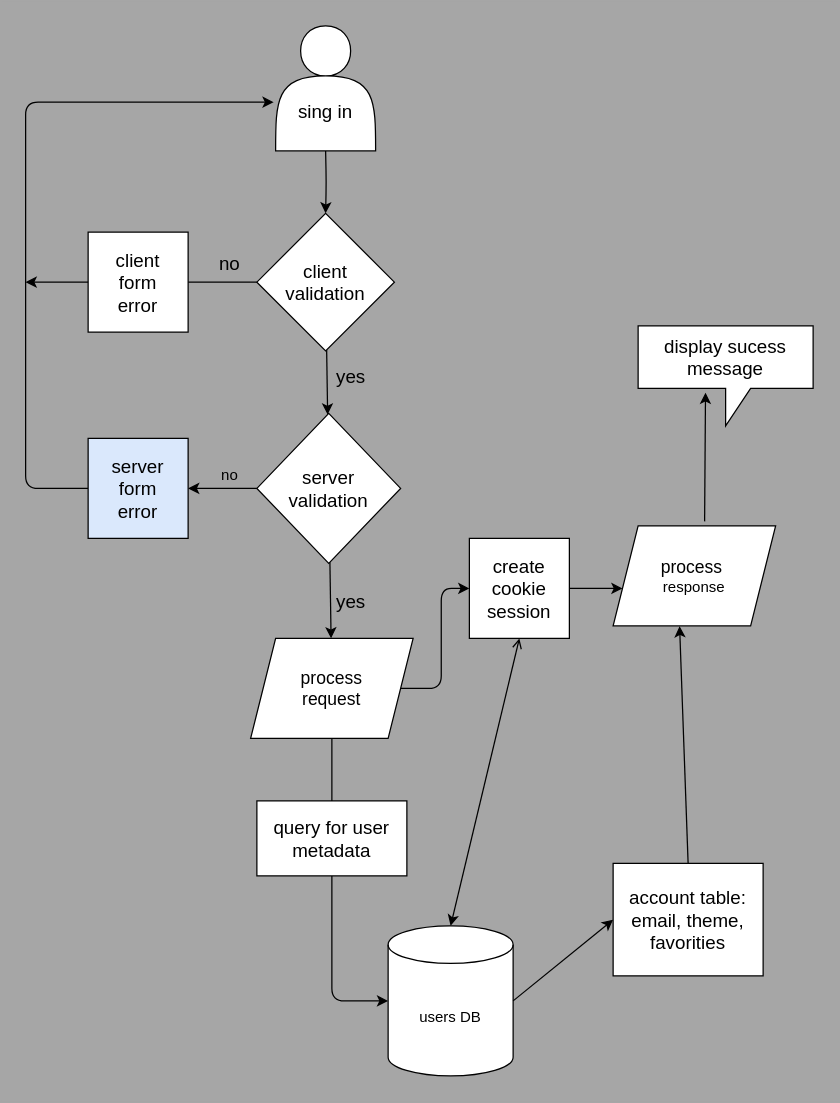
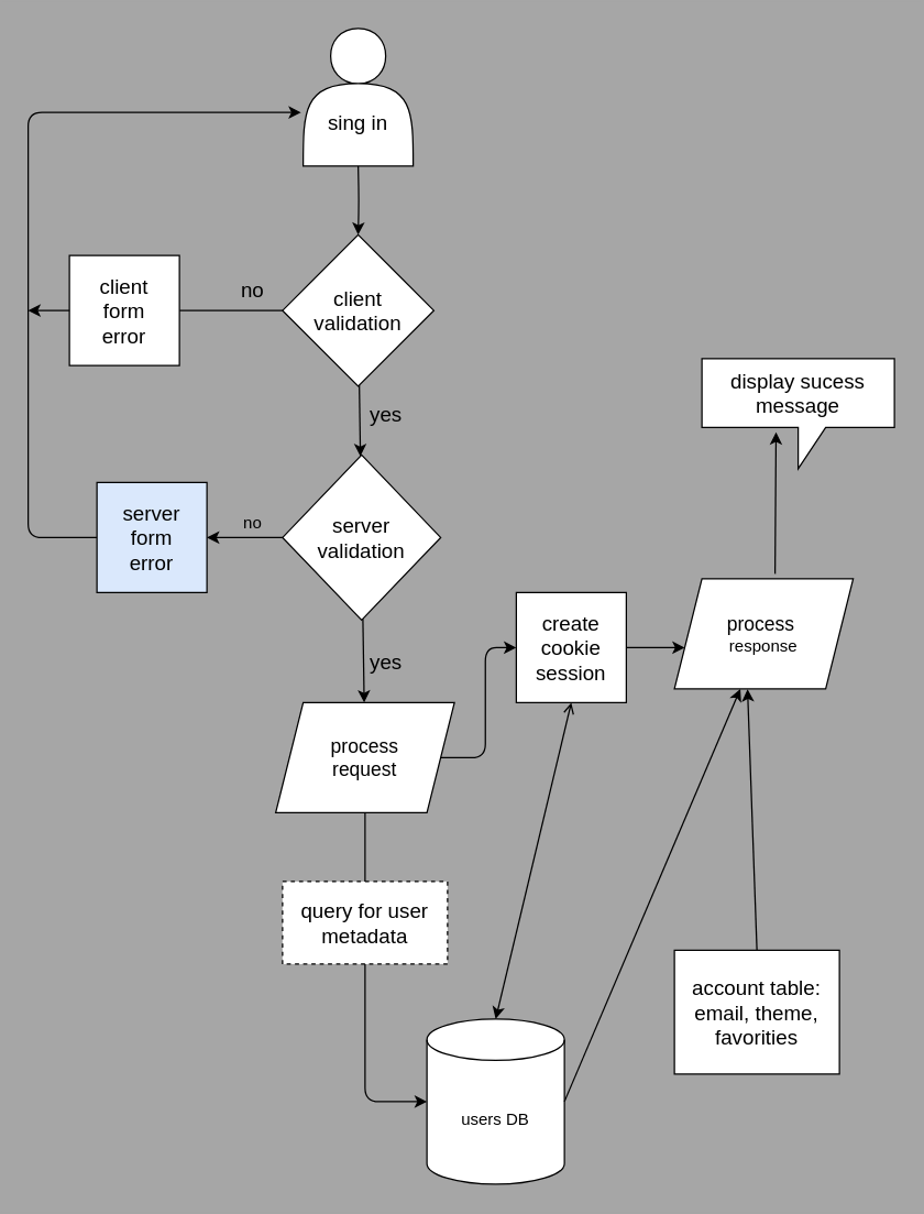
  <mxCell id="0" />
  <mxCell id="1" parent="0" />
  <mxCell id="2" value="" style="edgeStyle=orthogonalEdgeStyle;html=1;" parent="1" target="5" edge="1"><mxGeometry relative="1" as="geometry"><mxPoint x="260" y="120" as="sourcePoint" /></mxGeometry></mxCell>
  <mxCell id="3" value="" style="edgeStyle=none;html=1;" parent="1" source="5" target="9" edge="1"><mxGeometry relative="1" as="geometry" /></mxCell>
  <mxCell id="4" value="" style="edgeStyle=orthogonalEdgeStyle;html=1;endArrow=none;" parent="1" source="5" target="17" edge="1"><mxGeometry relative="1" as="geometry" /></mxCell>
  <mxCell id="5" value="&lt;font style=&quot;font-size: 15px&quot;&gt;client &lt;br&gt;validation&lt;/font&gt;" style="rhombus;whiteSpace=wrap;html=1;" parent="1" vertex="1"><mxGeometry x="205" y="170" width="110" height="110" as="geometry" /></mxCell>
  <mxCell id="6" value="&lt;font style=&quot;font-size: 15px&quot;&gt;no&lt;/font&gt;" style="text;html=1;align=center;verticalAlign=middle;resizable=0;points=[];autosize=1;strokeColor=none;" parent="1" vertex="1"><mxGeometry x="167.5" y="200" width="30" height="20" as="geometry" /></mxCell>
  <mxCell id="7" value="&lt;font style=&quot;font-size: 15px&quot;&gt;yes&lt;/font&gt;" style="text;html=1;align=center;verticalAlign=middle;resizable=0;points=[];autosize=1;strokeColor=none;" parent="1" vertex="1"><mxGeometry x="260" y="290" width="40" height="20" as="geometry" /></mxCell>
  <mxCell id="8" value="" style="edgeStyle=none;html=1;" parent="1" source="9" target="15" edge="1"><mxGeometry relative="1" as="geometry" /></mxCell>
  <mxCell id="9" value="&lt;font style=&quot;font-size: 15px&quot;&gt;server&lt;br&gt;validation&lt;/font&gt;" style="rhombus;whiteSpace=wrap;html=1;" parent="1" vertex="1"><mxGeometry x="205" y="330" width="115" height="120" as="geometry" /></mxCell>
  <mxCell id="10" value="no" style="text;html=1;align=center;verticalAlign=middle;resizable=0;points=[];autosize=1;strokeColor=none;" parent="1" vertex="1"><mxGeometry x="167.5" y="370" width="30" height="20" as="geometry" /></mxCell>
  <mxCell id="11" value="&lt;font style=&quot;font-size: 15px&quot;&gt;&lt;br&gt;&lt;br&gt;sing in&lt;/font&gt;" style="shape=actor;whiteSpace=wrap;html=1;" parent="1" vertex="1"><mxGeometry x="220" y="20" width="80" height="100" as="geometry" /></mxCell>
  <mxCell id="12" value="" style="edgeStyle=segmentEdgeStyle;endArrow=classic;html=1;entryX=-0.02;entryY=0.61;entryDx=0;entryDy=0;entryPerimeter=0;exitX=0;exitY=0.5;exitDx=0;exitDy=0;" parent="1" source="18" target="11" edge="1"><mxGeometry width="50" height="50" relative="1" as="geometry"><mxPoint x="170" y="390" as="sourcePoint" /><mxPoint x="210" y="81" as="targetPoint" /><Array as="points"><mxPoint x="20" y="390" /><mxPoint x="20" y="81" /></Array></mxGeometry></mxCell>
  <mxCell id="13" value="users DB" style="shape=cylinder3;whiteSpace=wrap;html=1;boundedLbl=1;backgroundOutline=1;size=15;" parent="1" vertex="1"><mxGeometry x="310" y="740" width="100" height="120" as="geometry" /></mxCell>
  <mxCell id="14" value="" style="edgeStyle=orthogonalEdgeStyle;html=1;" parent="1" source="15" target="21" edge="1"><mxGeometry relative="1" as="geometry" /></mxCell>
  <mxCell id="15" value="&lt;span style=&quot;font-size: 14px&quot;&gt;process &lt;br&gt;request&lt;/span&gt;" style="shape=parallelogram;perimeter=parallelogramPerimeter;whiteSpace=wrap;html=1;fixedSize=1;" parent="1" vertex="1"><mxGeometry x="200" y="510" width="130" height="80" as="geometry" /></mxCell>
  <mxCell id="16" value="&lt;font style=&quot;font-size: 15px&quot;&gt;yes&lt;/font&gt;" style="text;html=1;align=center;verticalAlign=middle;resizable=0;points=[];autosize=1;strokeColor=none;" parent="1" vertex="1"><mxGeometry x="260" y="470" width="40" height="20" as="geometry" /></mxCell>
- <mxCell id="17" value="&lt;font style=&quot;font-size: 15px&quot;&gt;client &lt;br&gt;form&lt;br&gt;error&lt;br&gt;&lt;/font&gt;" style="whiteSpace=wrap;html=1;aspect=fixed;" parent="1" vertex="1"><mxGeometry x="70" y="185" width="80" height="80" as="geometry" /></mxCell>
+ <mxCell id="17" value="&lt;font style=&quot;font-size: 15px&quot;&gt;client &lt;br&gt;form&lt;br&gt;error&lt;br&gt;&lt;/font&gt;" style="whiteSpace=wrap;html=1;aspect=fixed;" parent="1" vertex="1"><mxGeometry x="50" y="185" width="80" height="80" as="geometry" /></mxCell>
  <mxCell id="18" value="&lt;font style=&quot;font-size: 15px&quot;&gt;server &lt;br&gt;form&lt;br&gt;error&lt;br&gt;&lt;/font&gt;" style="whiteSpace=wrap;html=1;aspect=fixed;fillColor=#dae8fc;" parent="1" vertex="1"><mxGeometry x="70" y="350" width="80" height="80" as="geometry" /></mxCell>
  <mxCell id="19" value="" style="edgeStyle=orthogonalEdgeStyle;html=1;exitX=0;exitY=0.5;exitDx=0;exitDy=0;" parent="1" source="17" edge="1"><mxGeometry relative="1" as="geometry"><mxPoint x="65" y="224.5" as="sourcePoint" /><mxPoint x="20" y="225" as="targetPoint" /></mxGeometry></mxCell>
  <mxCell id="20" value="" style="edgeStyle=orthogonalEdgeStyle;html=1;" parent="1" edge="1"><mxGeometry relative="1" as="geometry"><mxPoint x="205" y="390" as="sourcePoint" /><mxPoint x="150" y="390" as="targetPoint" /><Array as="points"><mxPoint x="190" y="390" /><mxPoint x="190" y="390" /></Array></mxGeometry></mxCell>
  <mxCell id="21" value="&lt;span style=&quot;font-size: 15px&quot;&gt;create&lt;br&gt;cookie session&lt;/span&gt;" style="whiteSpace=wrap;html=1;aspect=fixed;" parent="1" vertex="1"><mxGeometry x="375" y="430" width="80" height="80" as="geometry" /></mxCell>
  <mxCell id="22" value="&lt;font style=&quot;font-size: 15px&quot;&gt;display sucess message&lt;/font&gt;" style="shape=callout;whiteSpace=wrap;html=1;perimeter=calloutPerimeter;" parent="1" vertex="1"><mxGeometry x="510" y="260" width="140" height="80" as="geometry" /></mxCell>
  <mxCell id="23" value="" style="edgeStyle=segmentEdgeStyle;endArrow=classic;html=1;exitX=1;exitY=0.5;exitDx=0;exitDy=0;" parent="1" source="21" target="25" edge="1"><mxGeometry width="50" height="50" relative="1" as="geometry"><mxPoint x="490" y="570" as="sourcePoint" /><mxPoint x="540" y="520" as="targetPoint" /><Array as="points"><mxPoint x="520" y="470" /></Array></mxGeometry></mxCell>
  <mxCell id="24" value="&lt;span style=&quot;font-size: 15px&quot;&gt;account table:&lt;/span&gt;&lt;br style=&quot;font-size: 15px&quot;&gt;&lt;span style=&quot;font-size: 15px&quot;&gt;email, theme, favorities&lt;/span&gt;" style="rounded=0;whiteSpace=wrap;html=1;" vertex="1" parent="1"><mxGeometry x="490" y="690" width="120" height="90" as="geometry" /></mxCell>
  <mxCell id="25" value="&lt;span style=&quot;font-size: 14px&quot;&gt;process&amp;nbsp;&lt;br&gt;&lt;/span&gt;response" style="shape=parallelogram;perimeter=parallelogramPerimeter;whiteSpace=wrap;html=1;fixedSize=1;" vertex="1" parent="1"><mxGeometry x="490" y="420" width="130" height="80" as="geometry" /></mxCell>
  <mxCell id="26" value="" style="endArrow=classic;html=1;exitX=0.563;exitY=-0.045;exitDx=0;exitDy=0;exitPerimeter=0;entryX=0.385;entryY=0.668;entryDx=0;entryDy=0;entryPerimeter=0;" edge="1" parent="1" source="25" target="22"><mxGeometry width="50" height="50" relative="1" as="geometry"><mxPoint x="480" y="400" as="sourcePoint" /><mxPoint x="530" y="350" as="targetPoint" /></mxGeometry></mxCell>
  <mxCell id="27" value="" style="endArrow=classic;html=1;entryX=0;entryY=0.5;entryDx=0;entryDy=0;entryPerimeter=0;exitX=0.5;exitY=1;exitDx=0;exitDy=0;startArrow=none;" edge="1" parent="1" source="28" target="13"><mxGeometry width="50" height="50" relative="1" as="geometry"><mxPoint x="250" y="640" as="sourcePoint" /><mxPoint x="310" y="640" as="targetPoint" /><Array as="points"><mxPoint x="265" y="800" /></Array></mxGeometry></mxCell>
- <mxCell id="28" value="&lt;span style=&quot;font-size: 15px&quot;&gt;query for user&lt;/span&gt;&lt;br style=&quot;font-size: 15px&quot;&gt;&lt;span style=&quot;font-size: 15px&quot;&gt;metadata&lt;/span&gt;" style="rounded=0;whiteSpace=wrap;html=1;" vertex="1" parent="1"><mxGeometry x="205" y="640" width="120" height="60" as="geometry" /></mxCell>
+ <mxCell id="28" value="&lt;span style=&quot;font-size: 15px&quot;&gt;query for user&lt;/span&gt;&lt;br style=&quot;font-size: 15px&quot;&gt;&lt;span style=&quot;font-size: 15px&quot;&gt;metadata&lt;/span&gt;" style="rounded=0;whiteSpace=wrap;html=1;dashed=1;" vertex="1" parent="1"><mxGeometry x="205" y="640" width="120" height="60" as="geometry" /></mxCell>
  <mxCell id="29" value="" style="endArrow=none;html=1;entryX=0.5;entryY=0;entryDx=0;entryDy=0;entryPerimeter=0;exitX=0.5;exitY=1;exitDx=0;exitDy=0;" edge="1" parent="1" source="15" target="28"><mxGeometry width="50" height="50" relative="1" as="geometry"><mxPoint x="262.5" y="630" as="sourcePoint" /><mxPoint x="265" y="750" as="targetPoint" /></mxGeometry></mxCell>
- <mxCell id="30" value="" style="endArrow=classic;html=1;exitX=1;exitY=0.5;exitDx=0;exitDy=0;exitPerimeter=0;entryX=0;entryY=0.5;entryDx=0;entryDy=0;" edge="1" parent="1" source="13" target="24"><mxGeometry width="50" height="50" relative="1" as="geometry"><mxPoint x="330" y="820" as="sourcePoint" /><mxPoint x="380" y="770" as="targetPoint" /></mxGeometry></mxCell>
+ <mxCell id="30" value="" style="endArrow=classic;html=1;exitX=1;exitY=0.5;exitDx=0;exitDy=0;exitPerimeter=0;" edge="1" parent="1" source="13" target="25"><mxGeometry width="50" height="50" relative="1" as="geometry"><mxPoint x="330" y="820" as="sourcePoint" /><mxPoint x="380" y="770" as="targetPoint" /></mxGeometry></mxCell>
  <mxCell id="31" value="" style="endArrow=classic;html=1;exitX=0.5;exitY=0;exitDx=0;exitDy=0;entryX=0.409;entryY=1.003;entryDx=0;entryDy=0;entryPerimeter=0;" edge="1" parent="1" source="24" target="25"><mxGeometry width="50" height="50" relative="1" as="geometry"><mxPoint x="490" y="670" as="sourcePoint" /><mxPoint x="540" y="620" as="targetPoint" /></mxGeometry></mxCell>
  <mxCell id="32" value="" style="endArrow=open;startArrow=classic;html=1;exitX=0.5;exitY=0;exitDx=0;exitDy=0;exitPerimeter=0;entryX=0.5;entryY=1;entryDx=0;entryDy=0;" edge="1" parent="1" source="13" target="21"><mxGeometry width="50" height="50" relative="1" as="geometry"><mxPoint x="375" y="640" as="sourcePoint" /><mxPoint x="425" y="590" as="targetPoint" /></mxGeometry></mxCell>
